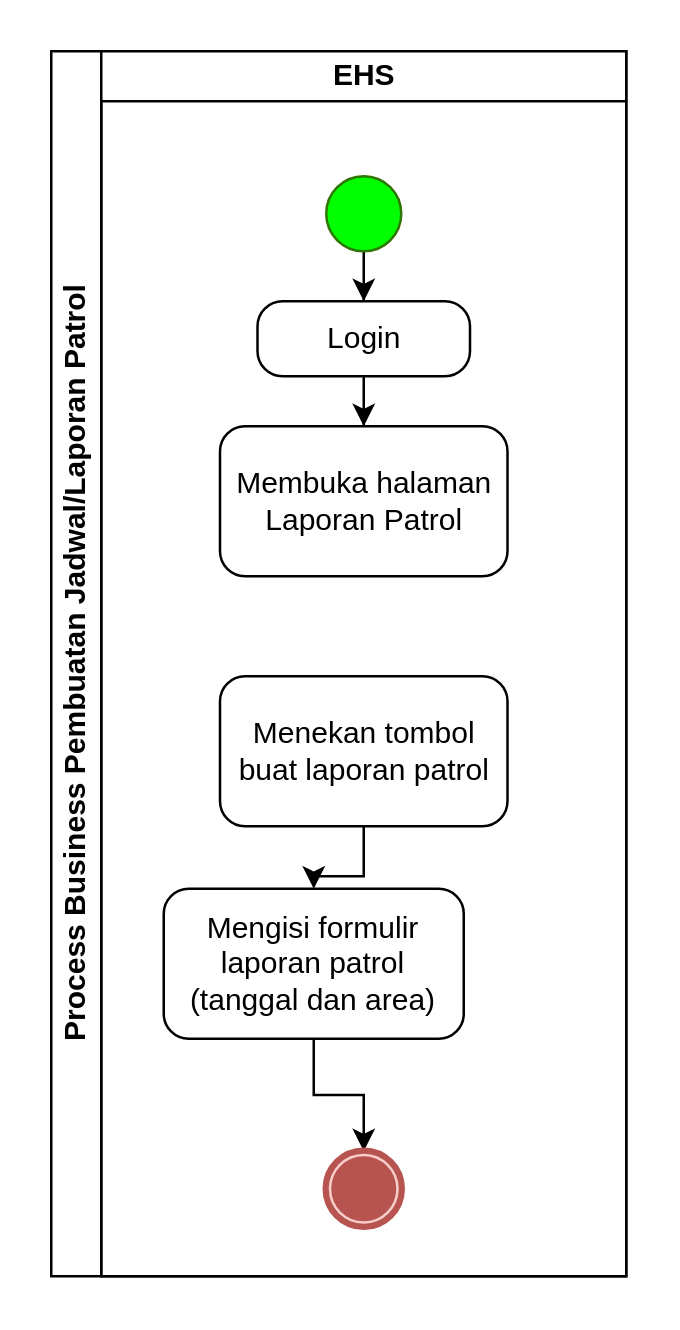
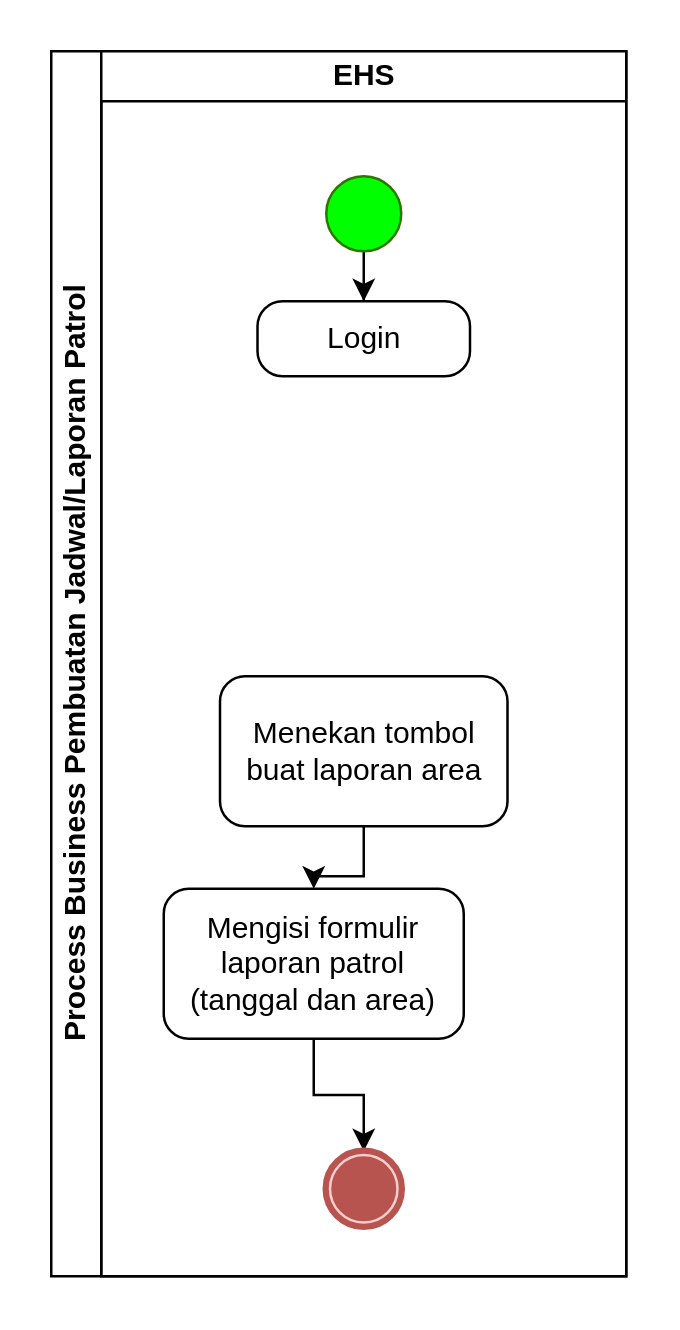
  <mxCell id="0" />
  <mxCell id="1" parent="0" />
  <mxCell id="2" value="Process Business Pembuatan Jadwal/Laporan Patrol" style="swimlane;html=1;childLayout=stackLayout;resizeParent=1;resizeParentMax=0;startSize=20;horizontal=0;horizontalStack=1;whiteSpace=wrap;" parent="1" vertex="1"><mxGeometry x="20" y="20" width="230" height="490" as="geometry"><mxRectangle x="210" y="20" width="40" height="190" as="alternateBounds" /></mxGeometry></mxCell>
  <mxCell id="3" value="EHS" style="swimlane;html=1;startSize=20;" parent="2" vertex="1"><mxGeometry x="20" width="210" height="490" as="geometry"><mxRectangle x="20" width="40" height="480" as="alternateBounds" /></mxGeometry></mxCell>
- <mxCell id="4" style="edgeStyle=orthogonalEdgeStyle;rounded=0;orthogonalLoop=1;jettySize=auto;html=1;" parent="3" source="5" target="6" edge="1"><mxGeometry relative="1" as="geometry" /></mxCell>
  <mxCell id="5" value="Login" style="points=[[0.25,0,0],[0.5,0,0],[0.75,0,0],[1,0.25,0],[1,0.5,0],[1,0.75,0],[0.75,1,0],[0.5,1,0],[0.25,1,0],[0,0.75,0],[0,0.5,0],[0,0.25,0]];shape=mxgraph.bpmn.task;whiteSpace=wrap;rectStyle=rounded;size=10;html=1;container=1;expand=0;collapsible=0;taskMarker=abstract;" parent="3" vertex="1"><mxGeometry x="62.5" y="100" width="85" height="30" as="geometry" /></mxCell>
- <mxCell id="6" value="Membuka halaman Laporan Patrol" style="points=[[0.25,0,0],[0.5,0,0],[0.75,0,0],[1,0.25,0],[1,0.5,0],[1,0.75,0],[0.75,1,0],[0.5,1,0],[0.25,1,0],[0,0.75,0],[0,0.5,0],[0,0.25,0]];shape=mxgraph.bpmn.task;whiteSpace=wrap;rectStyle=rounded;size=10;html=1;container=1;expand=0;collapsible=0;taskMarker=abstract;" parent="3" vertex="1"><mxGeometry x="47.5" y="150" width="115" height="60" as="geometry" /></mxCell>
  <mxCell id="7" style="edgeStyle=orthogonalEdgeStyle;rounded=0;orthogonalLoop=1;jettySize=auto;html=1;" parent="3" source="8" target="12" edge="1"><mxGeometry relative="1" as="geometry" /></mxCell>
- <mxCell id="8" value="Menekan tombol buat laporan patrol" style="points=[[0.25,0,0],[0.5,0,0],[0.75,0,0],[1,0.25,0],[1,0.5,0],[1,0.75,0],[0.75,1,0],[0.5,1,0],[0.25,1,0],[0,0.75,0],[0,0.5,0],[0,0.25,0]];shape=mxgraph.bpmn.task;whiteSpace=wrap;rectStyle=rounded;size=10;html=1;container=1;expand=0;collapsible=0;taskMarker=abstract;" parent="3" vertex="1"><mxGeometry x="47.5" y="250" width="115" height="60" as="geometry" /></mxCell>
+ <mxCell id="8" value="Menekan tombol buat laporan area" style="points=[[0.25,0,0],[0.5,0,0],[0.75,0,0],[1,0.25,0],[1,0.5,0],[1,0.75,0],[0.75,1,0],[0.5,1,0],[0.25,1,0],[0,0.75,0],[0,0.5,0],[0,0.25,0]];shape=mxgraph.bpmn.task;whiteSpace=wrap;rectStyle=rounded;size=10;html=1;container=1;expand=0;collapsible=0;taskMarker=abstract;" parent="3" vertex="1"><mxGeometry x="47.5" y="250" width="115" height="60" as="geometry" /></mxCell>
  <mxCell id="9" style="edgeStyle=orthogonalEdgeStyle;rounded=0;orthogonalLoop=1;jettySize=auto;html=1;" parent="3" source="10" target="5" edge="1"><mxGeometry relative="1" as="geometry" /></mxCell>
  <mxCell id="10" value="" style="points=[[0.145,0.145,0],[0.5,0,0],[0.855,0.145,0],[1,0.5,0],[0.855,0.855,0],[0.5,1,0],[0.145,0.855,0],[0,0.5,0]];shape=mxgraph.bpmn.event;html=1;verticalLabelPosition=bottom;labelBackgroundColor=#ffffff;verticalAlign=top;align=center;perimeter=ellipsePerimeter;outlineConnect=0;aspect=fixed;outline=standard;symbol=general;fillColor=#00FF00;strokeColor=#2D7600;fontColor=#ffffff;" parent="3" vertex="1"><mxGeometry x="90" y="50" width="30" height="30" as="geometry" /></mxCell>
  <mxCell id="11" style="edgeStyle=orthogonalEdgeStyle;rounded=0;orthogonalLoop=1;jettySize=auto;html=1;" parent="3" source="12" target="13" edge="1"><mxGeometry relative="1" as="geometry"><mxPoint x="105.059" y="430" as="targetPoint" /></mxGeometry></mxCell>
  <mxCell id="12" value="Mengisi formulir laporan patrol (tanggal dan area)" style="points=[[0.25,0,0],[0.5,0,0],[0.75,0,0],[1,0.25,0],[1,0.5,0],[1,0.75,0],[0.75,1,0],[0.5,1,0],[0.25,1,0],[0,0.75,0],[0,0.5,0],[0,0.25,0]];shape=mxgraph.bpmn.task;whiteSpace=wrap;rectStyle=rounded;size=10;html=1;container=1;expand=0;collapsible=0;taskMarker=abstract;" parent="3" vertex="1"><mxGeometry x="25" y="335" width="120" height="60" as="geometry" /></mxCell>
  <mxCell id="13" value="" style="points=[[0.145,0.145,0],[0.5,0,0],[0.855,0.145,0],[1,0.5,0],[0.855,0.855,0],[0.5,1,0],[0.145,0.855,0],[0,0.5,0]];shape=mxgraph.bpmn.event;html=1;verticalLabelPosition=bottom;labelBackgroundColor=#ffffff;verticalAlign=top;align=center;perimeter=ellipsePerimeter;outlineConnect=0;aspect=fixed;outline=end;symbol=terminate;fillColor=#f8cecc;strokeColor=#b85450;gradientColor=#ea6b66;" parent="3" vertex="1"><mxGeometry x="90" y="440" width="30" height="30" as="geometry" /></mxCell>
